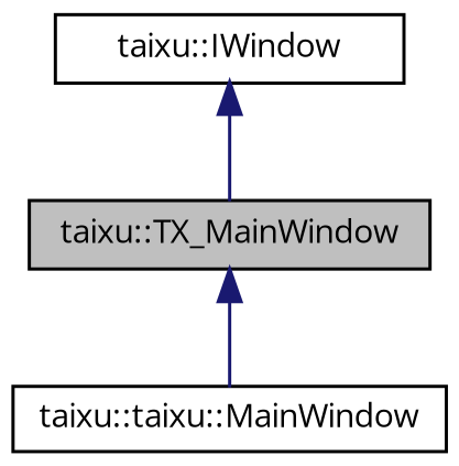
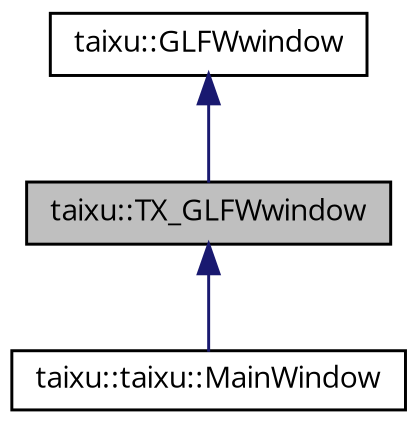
  digraph {
    fontname="Open Sans"
    node [color=black fillcolor=white fontname="Open Sans" fontsize=10 shape=record style=filled]
    edge [color=midnightblue dir=back fontname="Open Sans" fontsize=10 labelfontname=Helvetica labelfontsize=10 style=solid]
-   n1 [fillcolor=grey75 fontcolor=black height=0.2 label="taixu::TX_MainWindow" width=0.4]
+   n1 [fillcolor=grey75 fontcolor=black height=0.2 label="taixu::TX_GLFWwindow" width=0.4]
    n2 [height=0.2 label="taixu::taixu::MainWindow" width=0.4]
-   n3 [height=0.2 label="taixu::IWindow" width=0.4]
+   n3 [height=0.2 label="taixu::GLFWwindow" width=0.4]
    n1 -> n2
    n3 -> n1
  }
